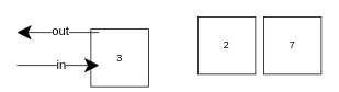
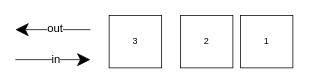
  <mxCell id="0" />
  <mxCell id="1" parent="0" />
- <mxCell id="2" value="7" style="whiteSpace=wrap;html=1;" vertex="1" parent="1"><mxGeometry x="320" y="20" width="70" height="70" as="geometry" /></mxCell>
+ <mxCell id="2" value="1" style="whiteSpace=wrap;html=1;" vertex="1" parent="1"><mxGeometry x="320" y="20" width="70" height="70" as="geometry" /></mxCell>
  <mxCell id="3" value="2" style="whiteSpace=wrap;html=1;" vertex="1" parent="1"><mxGeometry x="240" y="20" width="70" height="70" as="geometry" /></mxCell>
- <mxCell id="4" value="3" style="whiteSpace=wrap;html=1;" vertex="1" parent="1"><mxGeometry x="110" y="35" width="70" height="70" as="geometry" /></mxCell>
+ <mxCell id="4" value="3" style="whiteSpace=wrap;html=1;" vertex="1" parent="1"><mxGeometry x="145" y="20" width="70" height="70" as="geometry" /></mxCell>
  <mxCell id="5" value="" style="edgeStyle=none;orthogonalLoop=1;jettySize=auto;html=1;jumpSize=8;endSize=15;" edge="1" parent="1"><mxGeometry width="100" relative="1" as="geometry"><mxPoint x="20" y="79" as="sourcePoint" /><mxPoint x="120" y="79" as="targetPoint" /><Array as="points" /></mxGeometry></mxCell>
  <mxCell id="6" value="&lt;font style=&quot;font-size: 15px;&quot;&gt;in&lt;/font&gt;" style="edgeLabel;html=1;align=center;verticalAlign=middle;resizable=0;points=[];" vertex="1" connectable="0" parent="5"><mxGeometry x="-0.38" relative="1" as="geometry"><mxPoint x="22" y="-2" as="offset" /></mxGeometry></mxCell>
  <mxCell id="7" value="" style="edgeStyle=none;orthogonalLoop=1;jettySize=auto;html=1;jumpSize=8;endSize=15;" edge="1" parent="1"><mxGeometry width="100" relative="1" as="geometry"><mxPoint x="120" y="39" as="sourcePoint" /><mxPoint x="20" y="39" as="targetPoint" /><Array as="points" /></mxGeometry></mxCell>
  <mxCell id="8" value="out" style="edgeLabel;html=1;align=center;verticalAlign=middle;resizable=0;points=[];fontSize=15;" vertex="1" connectable="0" parent="7"><mxGeometry x="-0.26" y="-1" relative="1" as="geometry"><mxPoint x="-11" y="-2" as="offset" /></mxGeometry></mxCell>
